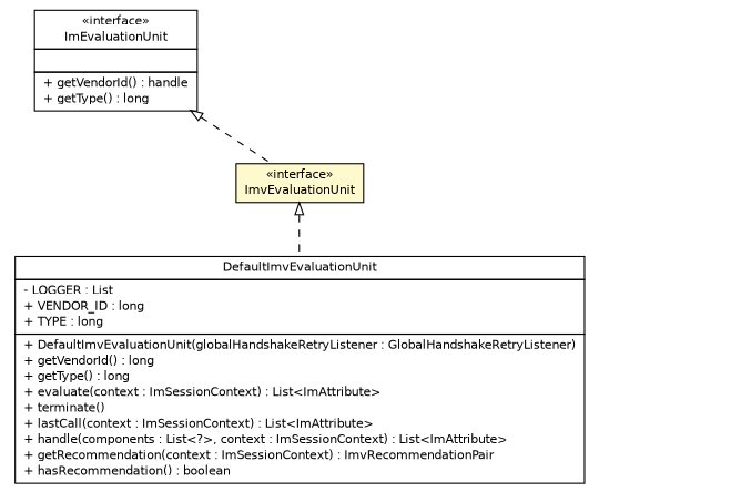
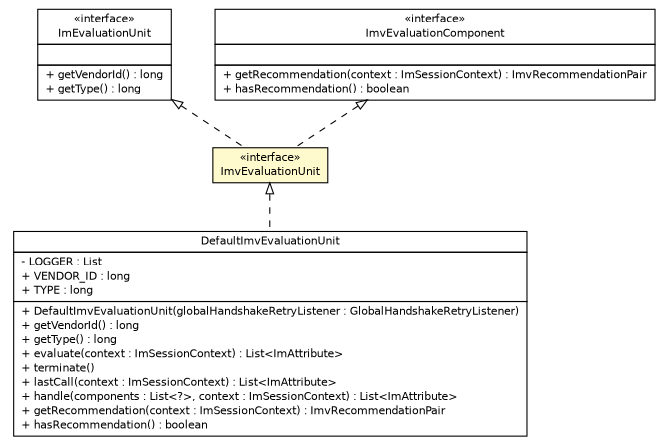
  digraph {
    nodesep=0.25
    ranksep=0.5
    node [fontcolor=black fontname=Helvetica fontsize=10.0 shape=plaintext]
    edge [arrowtail=empty dir=back fontname=Helvetica fontsize=10 headport=p labelfontname=Helvetica labelfontsize=10 style=dashed tailport=p]
-   n1 [label=<<table title="de.hsbremen.tc.tnc.im.evaluate.ImEvaluationUnit" border="0" cellborder="1" cellspacing="0" cellpadding="2" port="p" href="./ImEvaluationUnit.html"> 		<tr><td><table border="0" cellspacing="0" cellpadding="1"> <tr><td align="center" balign="center"> &#171;interface&#187; </td></tr> <tr><td align="center" balign="center"> ImEvaluationUnit </td></tr> 		</table></td></tr> 		<tr><td><table border="0" cellspacing="0" cellpadding="1"> <tr><td align="left" balign="left">  </td></tr> 		</table></td></tr> 		<tr><td><table border="0" cellspacing="0" cellpadding="1"> <tr><td align="left" balign="left"> + getVendorId() : handle </td></tr> <tr><td align="left" balign="left"> + getType() : long </td></tr> 		</table></td></tr> 		</table>>]
+   n1 [label=<<table title="de.hsbremen.tc.tnc.im.evaluate.ImEvaluationUnit" border="0" cellborder="1" cellspacing="0" cellpadding="2" port="p" href="./ImEvaluationUnit.html"> 		<tr><td><table border="0" cellspacing="0" cellpadding="1"> <tr><td align="center" balign="center"> &#171;interface&#187; </td></tr> <tr><td align="center" balign="center"> ImEvaluationUnit </td></tr> 		</table></td></tr> 		<tr><td><table border="0" cellspacing="0" cellpadding="1"> <tr><td align="left" balign="left">  </td></tr> 		</table></td></tr> 		<tr><td><table border="0" cellspacing="0" cellpadding="1"> <tr><td align="left" balign="left"> + getVendorId() : long </td></tr> <tr><td align="left" balign="left"> + getType() : long </td></tr> 		</table></td></tr> 		</table>>]
    n2 [label=<<table title="de.hsbremen.tc.tnc.im.evaluate.ImvEvaluationUnit" border="0" cellborder="1" cellspacing="0" cellpadding="2" port="p" bgcolor="lemonChiffon" href="./ImvEvaluationUnit.html"> 		<tr><td><table border="0" cellspacing="0" cellpadding="1"> <tr><td align="center" balign="center"> &#171;interface&#187; </td></tr> <tr><td align="center" balign="center"> ImvEvaluationUnit </td></tr> 		</table></td></tr> 		</table>>]
    n3 [label=<<table title="de.hsbremen.tc.tnc.im.evaluate.simple.DefaultImvEvaluationUnit" border="0" cellborder="1" cellspacing="0" cellpadding="2" port="p" href="./simple/DefaultImvEvaluationUnit.html"> 		<tr><td><table border="0" cellspacing="0" cellpadding="1"> <tr><td align="center" balign="center"> DefaultImvEvaluationUnit </td></tr> 		</table></td></tr> 		<tr><td><table border="0" cellspacing="0" cellpadding="1"> <tr><td align="left" balign="left"> - LOGGER : List </td></tr> <tr><td align="left" balign="left"> + VENDOR_ID : long </td></tr> <tr><td align="left" balign="left"> + TYPE : long </td></tr> 		</table></td></tr> 		<tr><td><table border="0" cellspacing="0" cellpadding="1"> <tr><td align="left" balign="left"> + DefaultImvEvaluationUnit(globalHandshakeRetryListener : GlobalHandshakeRetryListener) </td></tr> <tr><td align="left" balign="left"> + getVendorId() : long </td></tr> <tr><td align="left" balign="left"> + getType() : long </td></tr> <tr><td align="left" balign="left"> + evaluate(context : ImSessionContext) : List&lt;ImAttribute&gt; </td></tr> <tr><td align="left" balign="left"> + terminate() </td></tr> <tr><td align="left" balign="left"> + lastCall(context : ImSessionContext) : List&lt;ImAttribute&gt; </td></tr> <tr><td align="left" balign="left"> + handle(components : List&lt;?&gt;, context : ImSessionContext) : List&lt;ImAttribute&gt; </td></tr> <tr><td align="left" balign="left"> + getRecommendation(context : ImSessionContext) : ImvRecommendationPair </td></tr> <tr><td align="left" balign="left"> + hasRecommendation() : boolean </td></tr> 		</table></td></tr> 		</table>>]
+   n4 [label=<<table title="de.hsbremen.tc.tnc.im.evaluate.ImvEvaluationComponent" border="0" cellborder="1" cellspacing="0" cellpadding="2" port="p" href="./ImvEvaluationComponent.html"> 		<tr><td><table border="0" cellspacing="0" cellpadding="1"> <tr><td align="center" balign="center"> &#171;interface&#187; </td></tr> <tr><td align="center" balign="center"> ImvEvaluationComponent </td></tr> 		</table></td></tr> 		<tr><td><table border="0" cellspacing="0" cellpadding="1"> <tr><td align="left" balign="left">  </td></tr> 		</table></td></tr> 		<tr><td><table border="0" cellspacing="0" cellpadding="1"> <tr><td align="left" balign="left"> + getRecommendation(context : ImSessionContext) : ImvRecommendationPair </td></tr> <tr><td align="left" balign="left"> + hasRecommendation() : boolean </td></tr> 		</table></td></tr> 		</table>>]
    n1 -> n2
    n2 -> n3
+   n4 -> n2
  }
